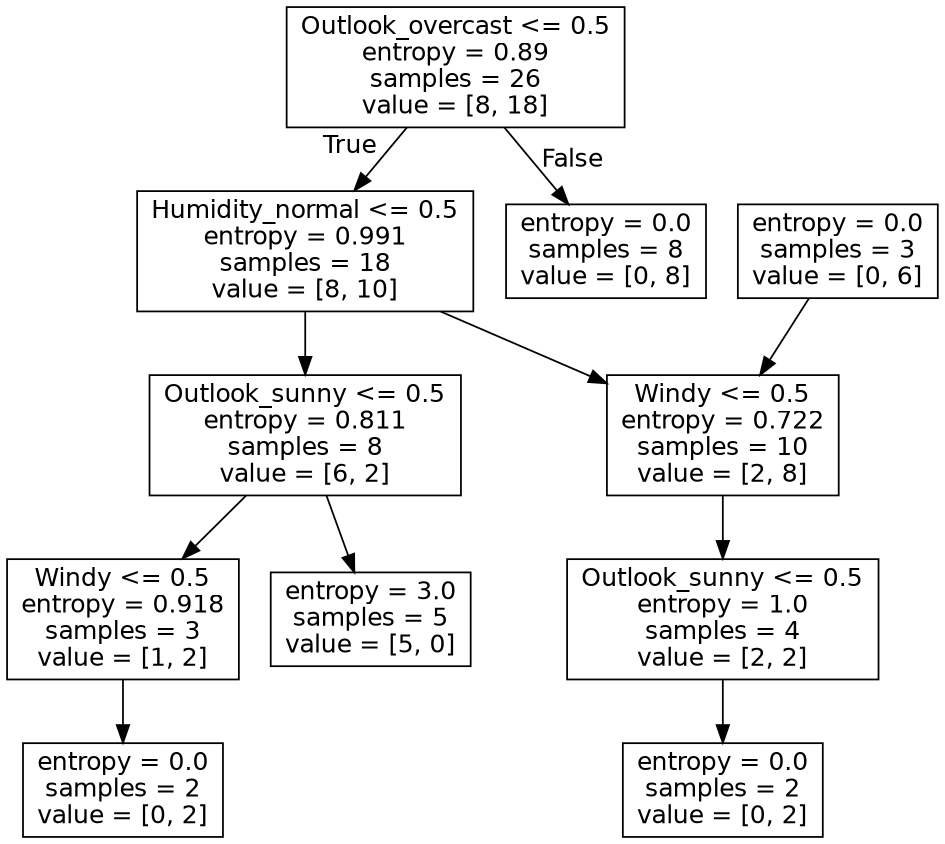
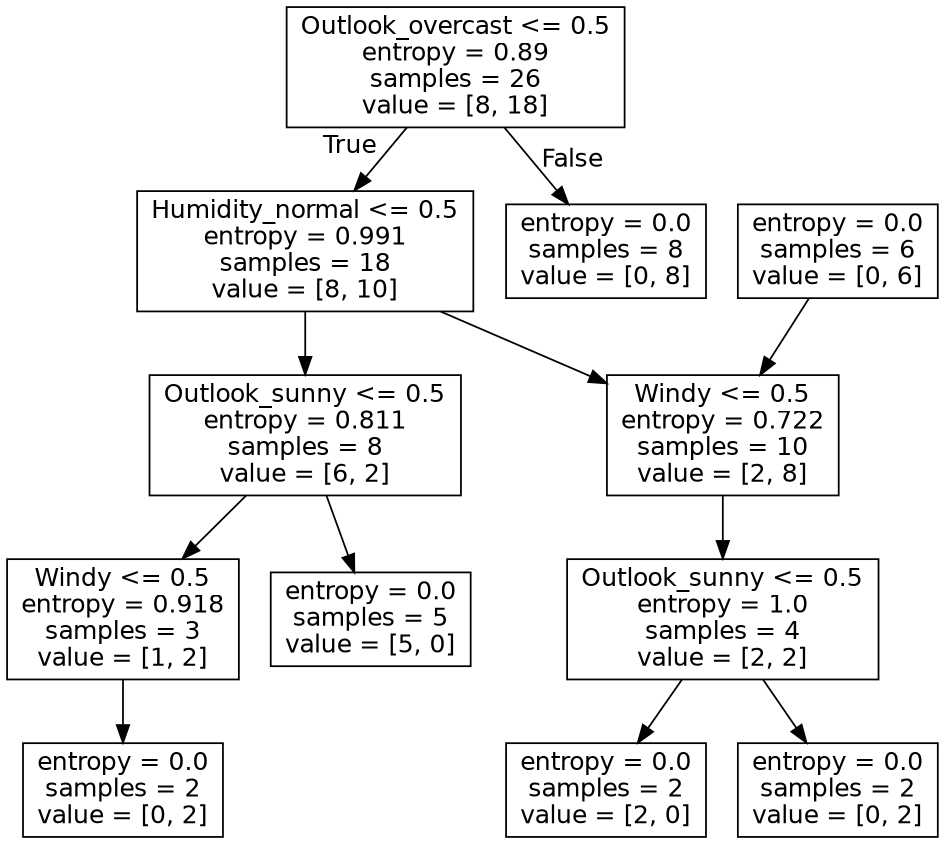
  digraph {
    node [fontname=helvetica shape=box]
    edge [fontname=helvetica]
    n1 [label="Outlook_overcast <= 0.5\nentropy = 0.89\nsamples = 26\nvalue = [8, 18]"]
    n2 [label="Humidity_normal <= 0.5\nentropy = 0.991\nsamples = 18\nvalue = [8, 10]"]
    n3 [label="entropy = 0.0\nsamples = 8\nvalue = [0, 8]"]
    n4 [label="Outlook_sunny <= 0.5\nentropy = 0.811\nsamples = 8\nvalue = [6, 2]"]
    n5 [label="Windy <= 0.5\nentropy = 0.722\nsamples = 10\nvalue = [2, 8]"]
    n6 [label="Windy <= 0.5\nentropy = 0.918\nsamples = 3\nvalue = [1, 2]"]
-   n7 [label="entropy = 3.0\nsamples = 5\nvalue = [5, 0]"]
+   n7 [label="entropy = 0.0\nsamples = 5\nvalue = [5, 0]"]
    n8 [label="Outlook_sunny <= 0.5\nentropy = 1.0\nsamples = 4\nvalue = [2, 2]"]
    n9 [label="entropy = 0.0\nsamples = 2\nvalue = [0, 2]"]
-   n10 [label="entropy = 0.0\nsamples = 3\nvalue = [0, 6]"]
+   n10 [label="entropy = 0.0\nsamples = 6\nvalue = [0, 6]"]
+   n11 [label="entropy = 0.0\nsamples = 2\nvalue = [2, 0]"]
    n12 [label="entropy = 0.0\nsamples = 2\nvalue = [0, 2]"]
    n1 -> n2 [headlabel=True labelangle=45 labeldistance=2.5]
    n1 -> n3 [headlabel=False labelangle=-45 labeldistance=2.5]
    n2 -> n4
    n2 -> n5
    n4 -> n6
    n4 -> n7
    n5 -> n8
    n6 -> n9
+   n8 -> n11
    n8 -> n12
    n10 -> n5
  }
